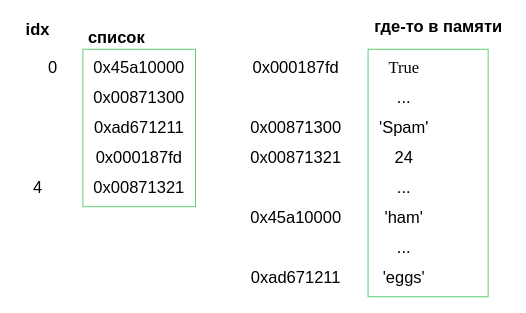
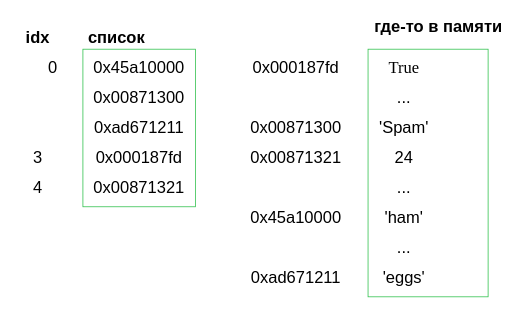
  <mxCell id="0" />
  <mxCell id="1" parent="0" />
  <mxCell id="2" value="" style="rounded=0;whiteSpace=wrap;html=1;fillColor=none;strokeColor=#28be46;" vertex="1" parent="1"><mxGeometry x="110" y="65" width="150" height="210" as="geometry" /></mxCell>
- <mxCell id="3" value="&lt;font style=&quot;font-size: 22px;&quot;&gt;&lt;b&gt;idx&lt;/b&gt;&lt;/font&gt;" style="text;strokeColor=none;align=center;fillColor=none;html=1;verticalAlign=middle;whiteSpace=wrap;rounded=0;" vertex="1" parent="1"><mxGeometry x="20" y="25" width="60" height="30" as="geometry" /></mxCell>
+ <mxCell id="3" value="&lt;font style=&quot;font-size: 22px;&quot;&gt;&lt;b&gt;idx&lt;/b&gt;&lt;/font&gt;" style="text;strokeColor=none;align=center;fillColor=none;html=1;verticalAlign=middle;whiteSpace=wrap;rounded=0;" vertex="1" parent="1"><mxGeometry x="20" y="35" width="60" height="30" as="geometry" /></mxCell>
  <mxCell id="4" value="&lt;font style=&quot;font-size: 22px;&quot;&gt;0&lt;/font&gt;" style="text;strokeColor=none;align=center;fillColor=none;html=1;verticalAlign=middle;whiteSpace=wrap;rounded=0;" vertex="1" parent="1"><mxGeometry x="40" y="75" width="60" height="30" as="geometry" /></mxCell>
+ <mxCell id="5" value="&lt;font style=&quot;font-size: 22px;&quot;&gt;3&lt;/font&gt;" style="text;strokeColor=none;align=center;fillColor=none;html=1;verticalAlign=middle;whiteSpace=wrap;rounded=0;" vertex="1" parent="1"><mxGeometry x="20" y="195" width="60" height="30" as="geometry" /></mxCell>
  <mxCell id="6" value="&lt;font style=&quot;font-size: 22px;&quot;&gt;4&lt;/font&gt;" style="text;strokeColor=none;align=center;fillColor=none;html=1;verticalAlign=middle;whiteSpace=wrap;rounded=0;" vertex="1" parent="1"><mxGeometry x="20" y="235" width="60" height="30" as="geometry" /></mxCell>
  <mxCell id="7" value="&lt;font style=&quot;font-size: 22px;&quot;&gt;&lt;b&gt;список&lt;/b&gt;&lt;/font&gt;" style="text;strokeColor=none;align=center;fillColor=none;html=1;verticalAlign=middle;whiteSpace=wrap;rounded=0;" vertex="1" parent="1"><mxGeometry x="110" y="35" width="90" height="30" as="geometry" /></mxCell>
  <mxCell id="8" value="&lt;font style=&quot;font-size: 22px;&quot;&gt;0x45a10000&lt;/font&gt;" style="text;strokeColor=none;align=center;fillColor=none;html=1;verticalAlign=middle;whiteSpace=wrap;rounded=0;" vertex="1" parent="1"><mxGeometry x="120" y="75" width="130" height="30" as="geometry" /></mxCell>
  <mxCell id="9" value="&lt;font style=&quot;font-size: 22px;&quot;&gt;0x00871300&lt;/font&gt;" style="text;strokeColor=none;align=center;fillColor=none;html=1;verticalAlign=middle;whiteSpace=wrap;rounded=0;" vertex="1" parent="1"><mxGeometry x="120" y="115" width="130" height="30" as="geometry" /></mxCell>
  <mxCell id="10" value="&lt;font style=&quot;font-size: 22px;&quot;&gt;0xad671211&lt;/font&gt;" style="text;strokeColor=none;align=center;fillColor=none;html=1;verticalAlign=middle;whiteSpace=wrap;rounded=0;" vertex="1" parent="1"><mxGeometry x="120" y="155" width="130" height="30" as="geometry" /></mxCell>
  <mxCell id="11" value="&lt;font style=&quot;font-size: 22px;&quot;&gt;0x000187fd&lt;/font&gt;" style="text;strokeColor=none;align=center;fillColor=none;html=1;verticalAlign=middle;whiteSpace=wrap;rounded=0;" vertex="1" parent="1"><mxGeometry x="120" y="195" width="130" height="30" as="geometry" /></mxCell>
  <mxCell id="12" value="&lt;font style=&quot;font-size: 22px;&quot;&gt;0x00871321&lt;/font&gt;" style="text;strokeColor=none;align=center;fillColor=none;html=1;verticalAlign=middle;whiteSpace=wrap;rounded=0;" vertex="1" parent="1"><mxGeometry x="120" y="235" width="130" height="30" as="geometry" /></mxCell>
  <mxCell id="13" value="&lt;font style=&quot;font-size: 22px;&quot;&gt;0x45a10000&lt;/font&gt;" style="text;strokeColor=none;align=center;fillColor=none;html=1;verticalAlign=middle;whiteSpace=wrap;rounded=0;" vertex="1" parent="1"><mxGeometry x="329" y="275" width="130" height="30" as="geometry" /></mxCell>
  <mxCell id="14" value="&lt;font style=&quot;font-size: 22px;&quot;&gt;0x00871300&lt;/font&gt;" style="text;strokeColor=none;align=center;fillColor=none;html=1;verticalAlign=middle;whiteSpace=wrap;rounded=0;" vertex="1" parent="1"><mxGeometry x="329" y="155" width="130" height="30" as="geometry" /></mxCell>
  <mxCell id="15" value="&lt;font style=&quot;font-size: 22px;&quot;&gt;0xad671211&lt;/font&gt;" style="text;strokeColor=none;align=center;fillColor=none;html=1;verticalAlign=middle;whiteSpace=wrap;rounded=0;" vertex="1" parent="1"><mxGeometry x="329" y="355" width="130" height="30" as="geometry" /></mxCell>
  <mxCell id="16" value="&lt;font style=&quot;font-size: 22px;&quot;&gt;0x000187fd&lt;/font&gt;" style="text;strokeColor=none;align=center;fillColor=none;html=1;verticalAlign=middle;whiteSpace=wrap;rounded=0;" vertex="1" parent="1"><mxGeometry x="329" y="75" width="130" height="30" as="geometry" /></mxCell>
  <mxCell id="17" value="&lt;font style=&quot;font-size: 22px;&quot;&gt;0x00871321&lt;/font&gt;" style="text;strokeColor=none;align=center;fillColor=none;html=1;verticalAlign=middle;whiteSpace=wrap;rounded=0;" vertex="1" parent="1"><mxGeometry x="329" y="195" width="130" height="30" as="geometry" /></mxCell>
  <mxCell id="18" value="" style="rounded=0;whiteSpace=wrap;html=1;fillColor=none;strokeColor=#28be46;" vertex="1" parent="1"><mxGeometry x="490" y="65" width="160" height="330" as="geometry" /></mxCell>
  <mxCell id="19" value="&lt;font style=&quot;font-size: 22px;&quot;&gt;&lt;b&gt;где-то в памяти&lt;/b&gt;&lt;/font&gt;" style="text;strokeColor=none;align=center;fillColor=none;html=1;verticalAlign=middle;whiteSpace=wrap;rounded=0;" vertex="1" parent="1"><mxGeometry x="489" y="20" width="190" height="30" as="geometry" /></mxCell>
  <mxCell id="20" value="&lt;span style=&quot;font-size: 22px;&quot;&gt;&lt;font face=&quot;Lucida Console&quot;&gt;True&lt;/font&gt;&lt;/span&gt;" style="text;strokeColor=none;align=center;fillColor=none;html=1;verticalAlign=middle;whiteSpace=wrap;rounded=0;" vertex="1" parent="1"><mxGeometry x="473" y="75" width="130" height="30" as="geometry" /></mxCell>
  <mxCell id="21" value="&lt;font style=&quot;font-size: 22px;&quot;&gt;...&lt;/font&gt;" style="text;strokeColor=none;align=center;fillColor=none;html=1;verticalAlign=middle;whiteSpace=wrap;rounded=0;" vertex="1" parent="1"><mxGeometry x="473" y="115" width="130" height="30" as="geometry" /></mxCell>
  <mxCell id="22" value="&lt;font style=&quot;font-size: 22px;&quot;&gt;'Spam'&lt;/font&gt;" style="text;strokeColor=none;align=center;fillColor=none;html=1;verticalAlign=middle;whiteSpace=wrap;rounded=0;" vertex="1" parent="1"><mxGeometry x="473" y="155" width="130" height="30" as="geometry" /></mxCell>
  <mxCell id="23" value="&lt;font style=&quot;font-size: 22px;&quot;&gt;24&lt;/font&gt;" style="text;strokeColor=none;align=center;fillColor=none;html=1;verticalAlign=middle;whiteSpace=wrap;rounded=0;" vertex="1" parent="1"><mxGeometry x="473" y="195" width="130" height="30" as="geometry" /></mxCell>
  <mxCell id="24" value="&lt;font style=&quot;font-size: 22px;&quot;&gt;...&lt;/font&gt;" style="text;strokeColor=none;align=center;fillColor=none;html=1;verticalAlign=middle;whiteSpace=wrap;rounded=0;" vertex="1" parent="1"><mxGeometry x="473" y="235" width="130" height="30" as="geometry" /></mxCell>
  <mxCell id="25" value="&lt;font style=&quot;font-size: 22px;&quot;&gt;'ham'&lt;/font&gt;" style="text;strokeColor=none;align=center;fillColor=none;html=1;verticalAlign=middle;whiteSpace=wrap;rounded=0;" vertex="1" parent="1"><mxGeometry x="473" y="275" width="130" height="30" as="geometry" /></mxCell>
  <mxCell id="26" value="&lt;font style=&quot;font-size: 22px;&quot;&gt;...&lt;/font&gt;" style="text;strokeColor=none;align=center;fillColor=none;html=1;verticalAlign=middle;whiteSpace=wrap;rounded=0;" vertex="1" parent="1"><mxGeometry x="473" y="315" width="130" height="30" as="geometry" /></mxCell>
  <mxCell id="27" value="&lt;font style=&quot;font-size: 22px;&quot;&gt;'eggs'&lt;/font&gt;" style="text;strokeColor=none;align=center;fillColor=none;html=1;verticalAlign=middle;whiteSpace=wrap;rounded=0;" vertex="1" parent="1"><mxGeometry x="473" y="355" width="130" height="30" as="geometry" /></mxCell>
